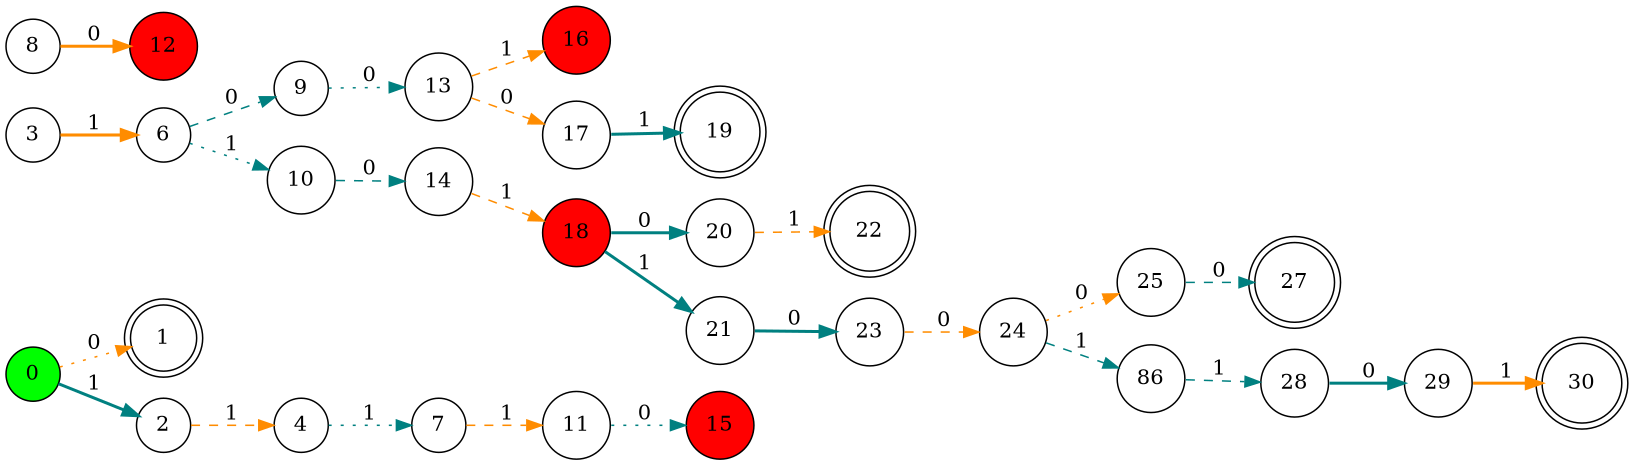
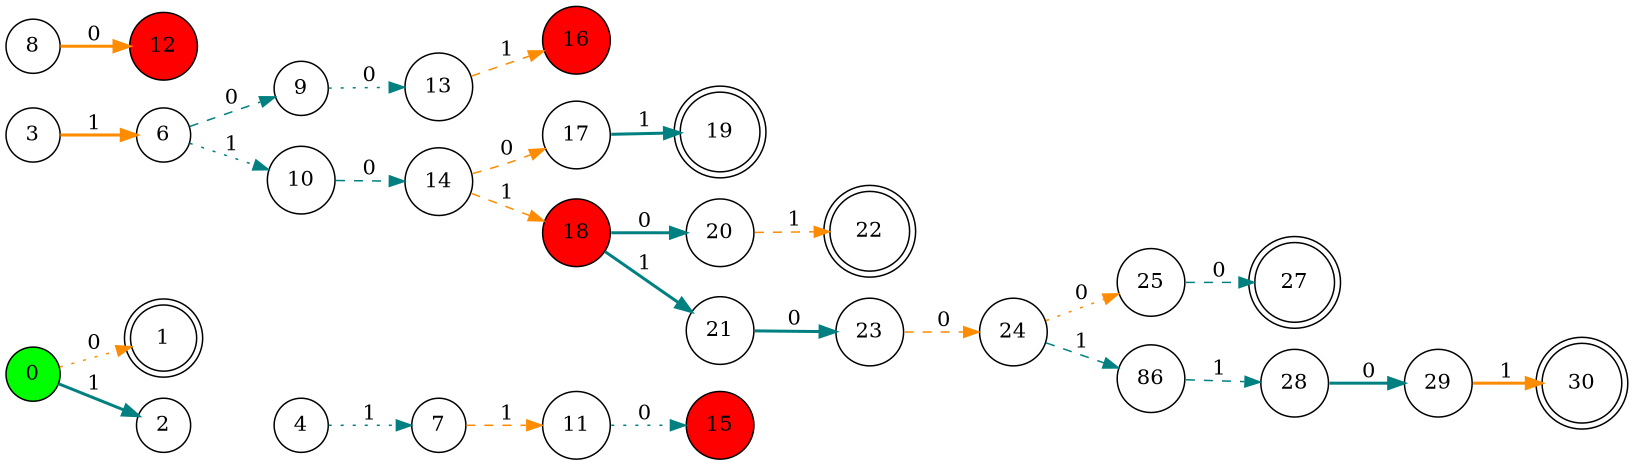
  digraph {
    rankdir=LR
    node [color=black fillcolor=white shape=circle style=filled]
    edge [color=teal style=dashed]
    0 [fillcolor=green]
    1 [shape=doublecircle]
    2
    4
    3
    6
    7
    9
    10
    11
    12 [fillcolor=red]
    8
    13
    14
    15 [fillcolor=red]
    16 [fillcolor=red]
    17
    18 [fillcolor=red]
    19 [shape=doublecircle]
    20
    21
    22 [shape=doublecircle]
    23
    24
    25
    n26 [label=86]
    27 [shape=doublecircle]
    28
    29
    30 [shape=doublecircle]
    0 -> 1 [color=darkorange label=0 style=dotted]
    0 -> 2 [label=1 style=bold]
-   2 -> 4 [color=darkorange label=1]
    4 -> 7 [label=1 style=dotted]
    3 -> 6 [color=darkorange label=1 style=bold]
    6 -> 9 [label=0]
    6 -> 10 [label=1 style=dotted]
    7 -> 11 [color=darkorange label=1]
    9 -> 13 [label=0 style=dotted]
    10 -> 14 [label=0]
    11 -> 15 [label=0 style=dotted]
    8 -> 12 [color=darkorange label=0 style=bold]
    13 -> 16 [color=darkorange label=1]
-   13 -> 17 [color=darkorange label=0]
+   14 -> 17 [color=darkorange label=0]
    14 -> 18 [color=darkorange label=1]
    17 -> 19 [label=1 style=bold]
    18 -> 20 [label=0 style=bold]
    18 -> 21 [label=1 style=bold]
    20 -> 22 [color=darkorange label=1]
    21 -> 23 [label=0 style=bold]
    23 -> 24 [color=darkorange label=0]
    24 -> 25 [color=darkorange label=0 style=dotted]
    24 -> n26 [label=1]
    25 -> 27 [label=0]
    n26 -> 28 [label=1]
    28 -> 29 [label=0 style=bold]
    29 -> 30 [color=darkorange label=1 style=bold]
  }
